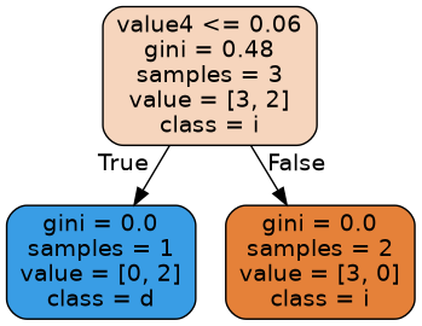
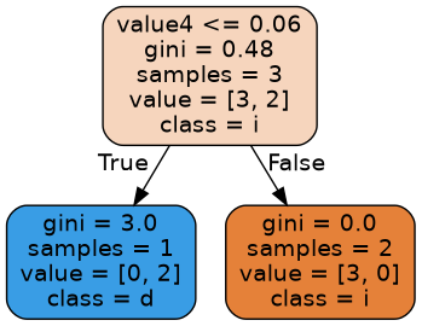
  digraph {
    node [color=black fontname=helvetica shape=box style="filled, rounded"]
    edge [fontname=helvetica labeldistance=2.5]
    n1 [fillcolor="#f6d5bd" label="value4 <= 0.06\ngini = 0.48\nsamples = 3\nvalue = [3, 2]\nclass = i"]
-   n2 [fillcolor="#399de5" label="gini = 0.0\nsamples = 1\nvalue = [0, 2]\nclass = d"]
+   n2 [fillcolor="#399de5" label="gini = 3.0\nsamples = 1\nvalue = [0, 2]\nclass = d"]
    n3 [fillcolor="#e58139" label="gini = 0.0\nsamples = 2\nvalue = [3, 0]\nclass = i"]
    n1 -> n2 [headlabel=True labelangle=45]
    n1 -> n3 [headlabel=False labelangle=-45]
  }
